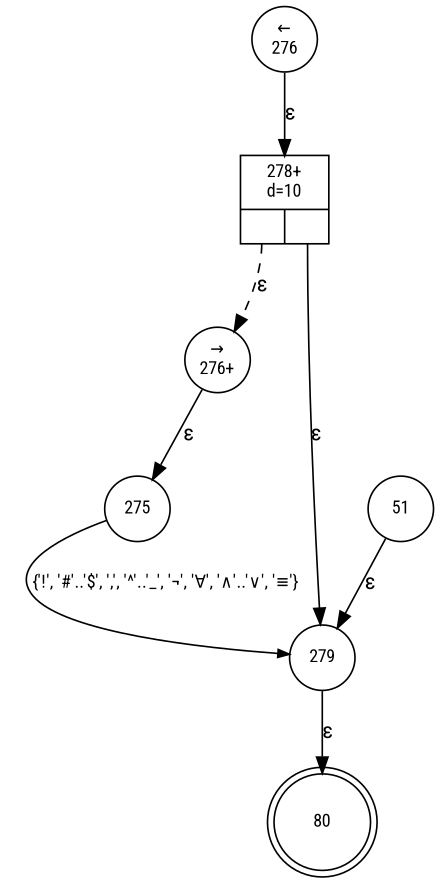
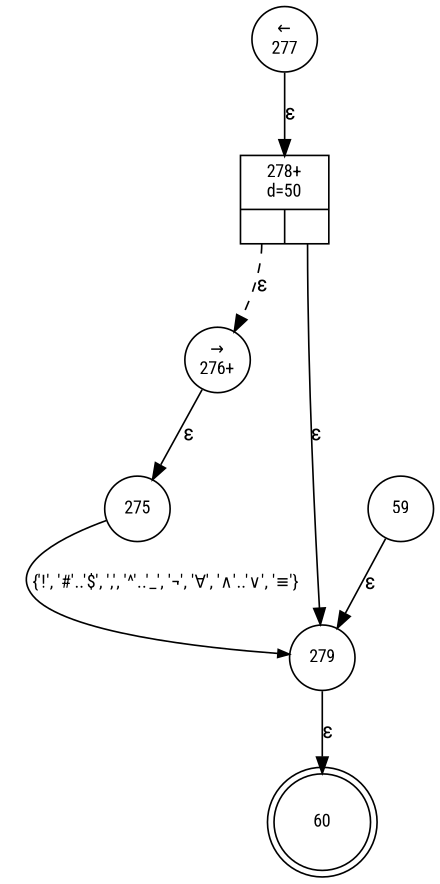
  digraph {
    fontname="Roboto Condensed"
    rankdir=TB
    node [fixedsize=true fontname="Roboto Condensed" fontsize=11 shape=circle peripheries=1]
    edge [fontname="Roboto Condensed"]
-   n1 [label=80 shape=doublecircle width=.6 peripheries=""]
+   n1 [label=60 shape=doublecircle width=.6 peripheries=""]
    n2 [label=275 width=.55]
    n3 [label=279 width=.55]
-   n4 [label="&larr;\n276" width=.55]
-   n5 [fixedsize=false label="{278+\nd=10|{<p0>|<p1>}}" shape=record]
+   n4 [label="&larr;\n277" width=.55]
+   n5 [fixedsize=false label="{278+\nd=50|{<p0>|<p1>}}" shape=record]
    n6 [label="&rarr;\n276+" width=.55]
-   n7 [label=51 width=.55]
+   n7 [label=59 width=.55]
    n2 -> n3 [arrowhead=normal arrowsize=.7 fontsize=11 label="{'!', '#'..'$', ',', '^'..'_', '¬', '∀', '∧'..'∨', '≡'}"]
    n3 -> n1 [label="&epsilon;"]
    n4 -> n5 [label="&epsilon;"]
    n5 -> n3 [label="&epsilon;" tailport=p1]
    n5 -> n6 [label="&epsilon;" style=dashed tailport=p0]
    n6 -> n2 [label="&epsilon;"]
    n7 -> n3 [label="&epsilon;"]
  }
